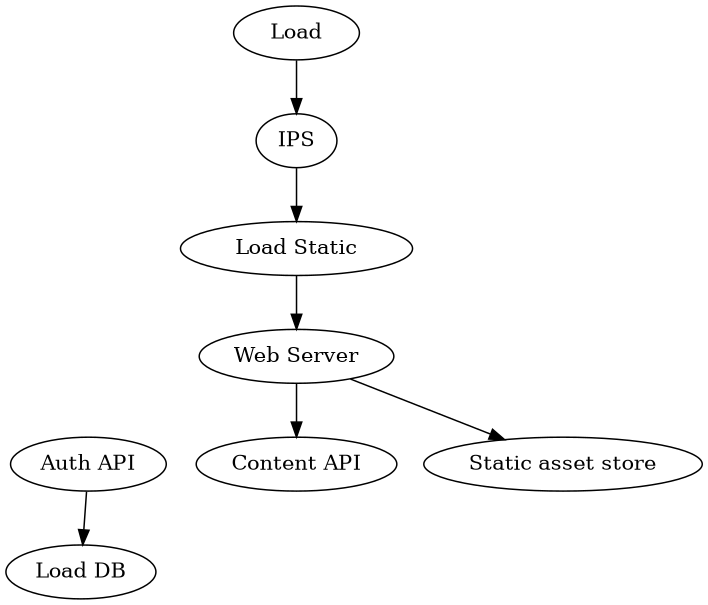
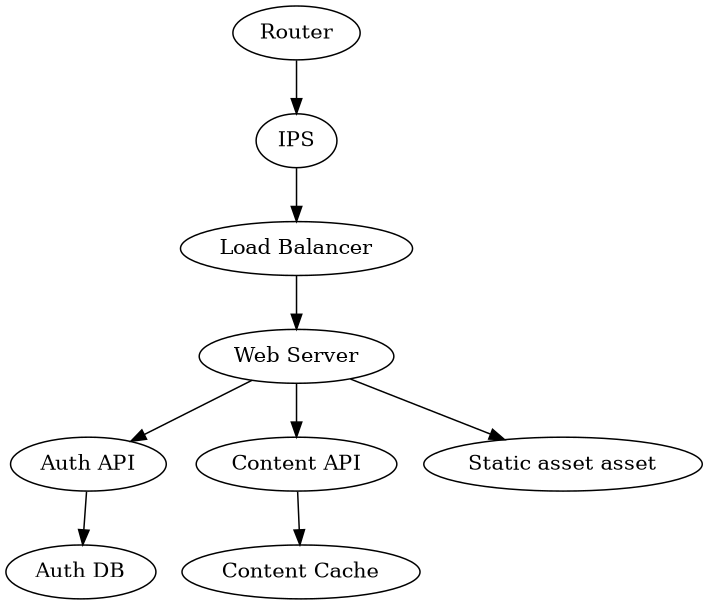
  digraph {
    node [timeout=0]
    edge [timeout=3000]
-   n1 [label=Load timeout=""]
+   n1 [label=Router timeout=""]
    n2 [label=IPS]
-   n3 [label="Load Static"]
+   n3 [label="Load Balancer"]
    n4 [label="Web Server"]
    n5 [label="Auth API"]
    n6 [label="Content API"]
-   n7 [label="Static asset store"]
-   n8 [label="Load DB"]
+   n7 [label="Static asset asset"]
+   n8 [label="Auth DB"]
+   n9 [label="Content Cache"]
    n1 -> n2
    n2 -> n3
    n3 -> n4
+   n4 -> n5
    n4 -> n6 [roundtrips=2]
    n4 -> n7 [roundtrips=20]
    n5 -> n8 [roundtrips=2]
+   n6 -> n9 [roundtrips=2]
  }
